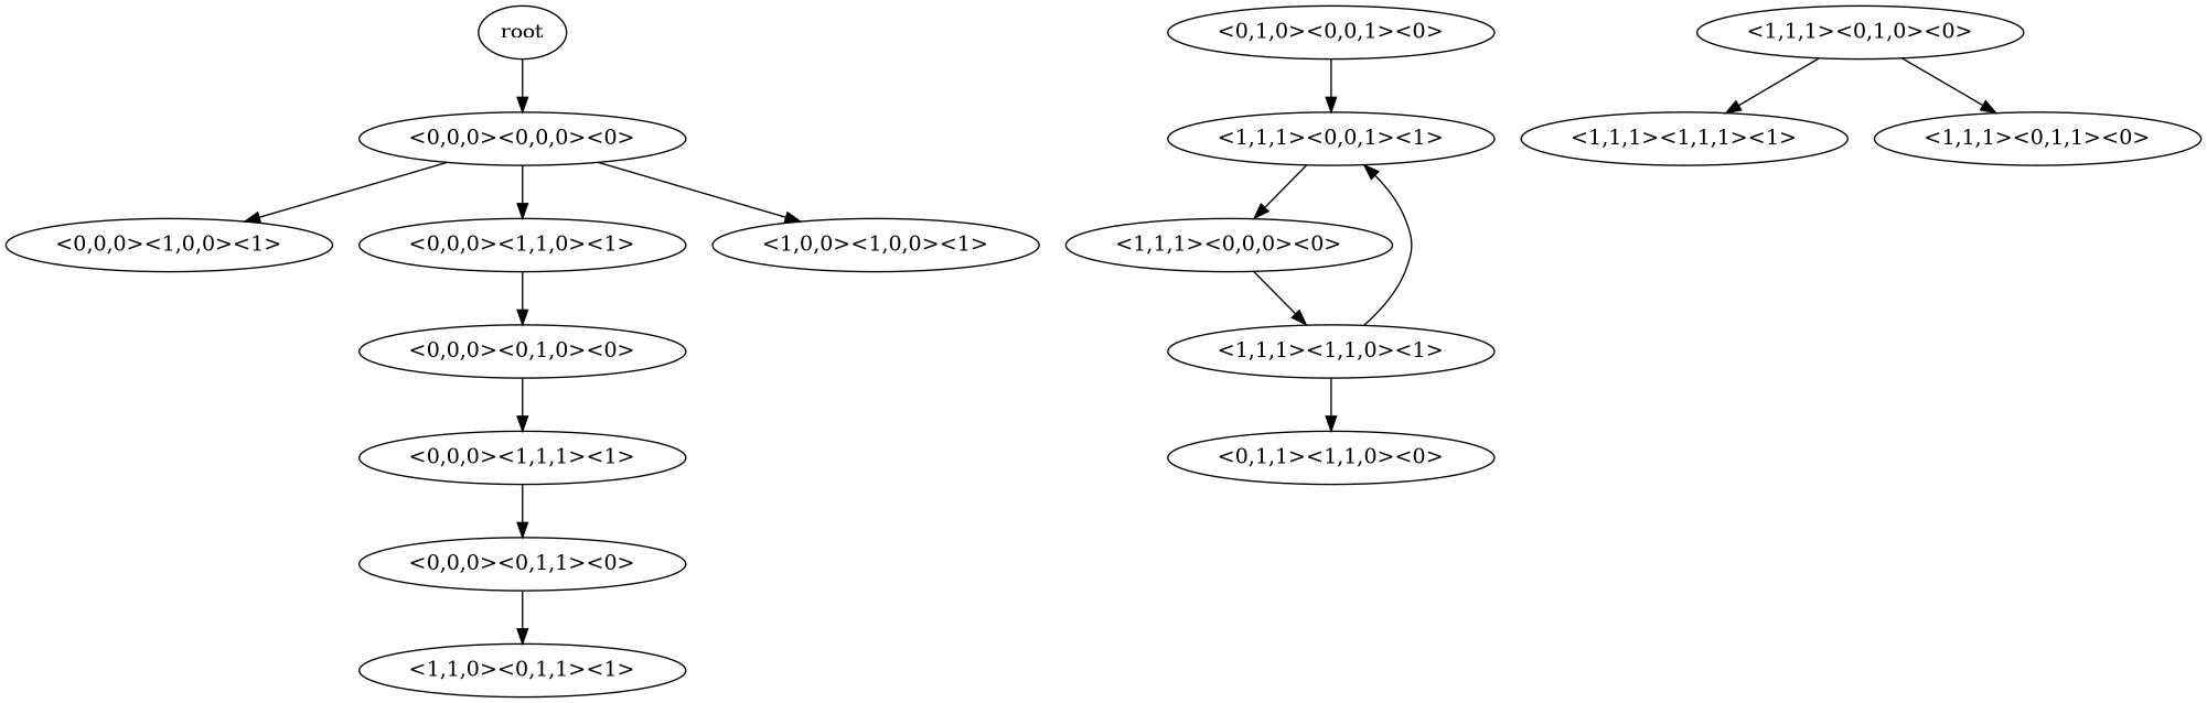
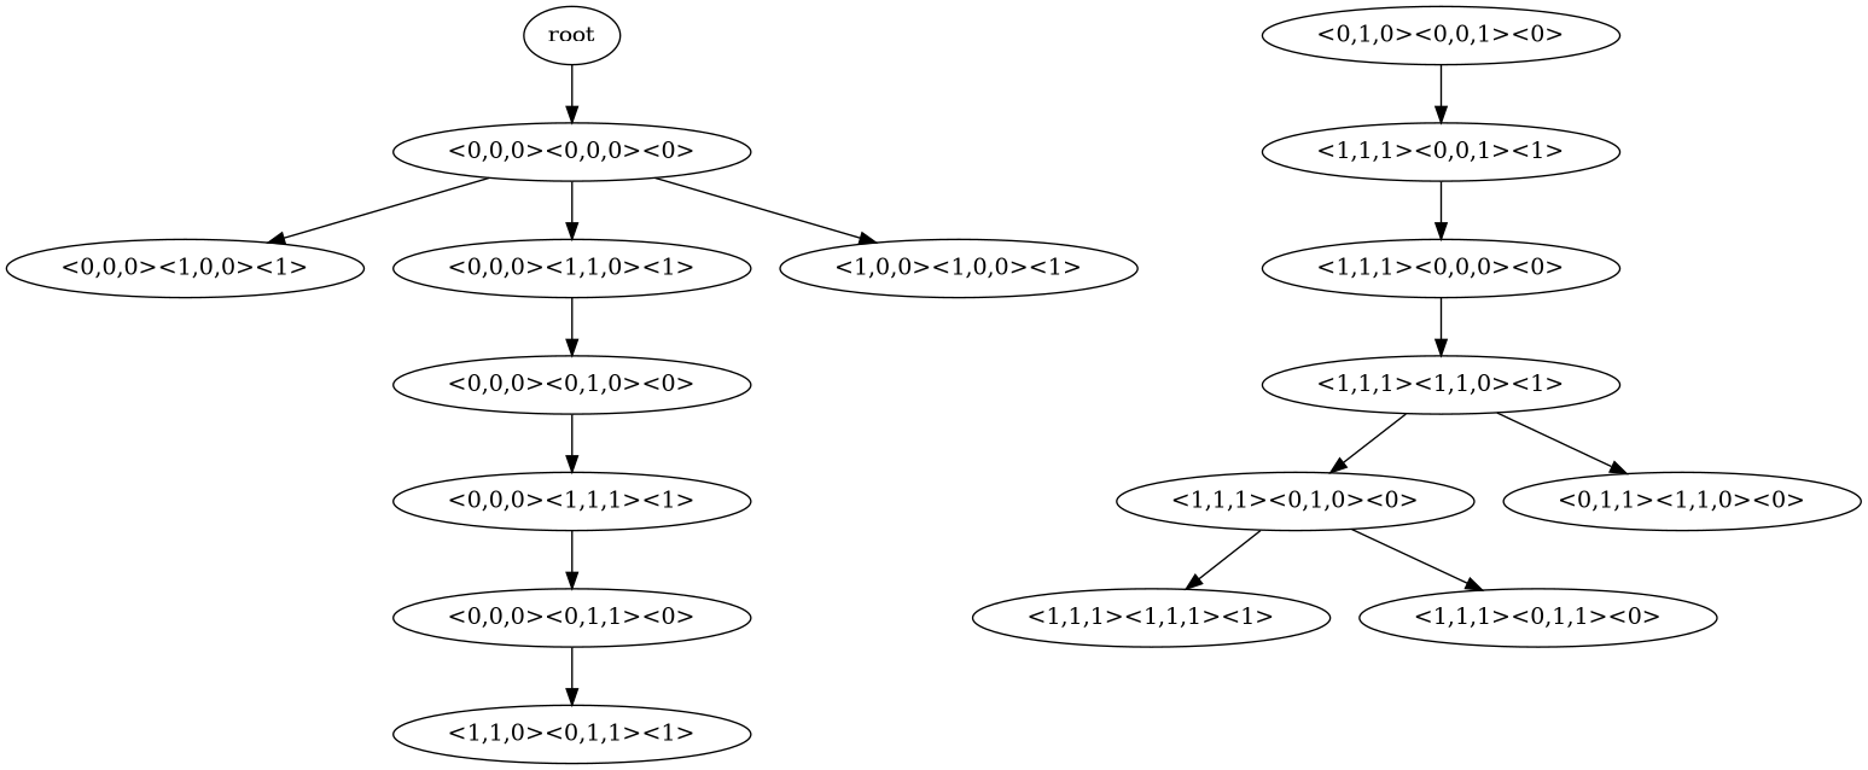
  digraph {
    root
    "<0,0,0><0,0,0><0>"
    "<0,0,0><1,0,0><1>"
    "<0,0,0><1,1,0><1>"
    "<1,0,0><1,0,0><1>"
    "<0,0,0><0,1,0><0>"
    "<0,0,0><1,1,1><1>"
    "<0,0,0><0,1,1><0>"
    "<1,1,0><0,1,1><1>"
    "<0,1,0><0,0,1><0>"
    "<1,1,1><0,0,1><1>"
    "<1,1,1><0,0,0><0>"
    "<1,1,1><1,1,0><1>"
    "<1,1,1><0,1,0><0>"
    "<0,1,1><1,1,0><0>"
    "<1,1,1><1,1,1><1>"
    "<1,1,1><0,1,1><0>"
    root -> "<0,0,0><0,0,0><0>"
    "<0,0,0><0,0,0><0>" -> "<0,0,0><1,0,0><1>"
    "<0,0,0><0,0,0><0>" -> "<0,0,0><1,1,0><1>"
    "<0,0,0><0,0,0><0>" -> "<1,0,0><1,0,0><1>"
    "<0,0,0><1,1,0><1>" -> "<0,0,0><0,1,0><0>"
    "<0,0,0><0,1,0><0>" -> "<0,0,0><1,1,1><1>"
    "<0,0,0><1,1,1><1>" -> "<0,0,0><0,1,1><0>"
    "<0,0,0><0,1,1><0>" -> "<1,1,0><0,1,1><1>"
    "<0,1,0><0,0,1><0>" -> "<1,1,1><0,0,1><1>"
    "<1,1,1><0,0,1><1>" -> "<1,1,1><0,0,0><0>"
    "<1,1,1><0,0,0><0>" -> "<1,1,1><1,1,0><1>"
-   "<1,1,1><1,1,0><1>" -> "<1,1,1><0,0,1><1>"
+   "<1,1,1><1,1,0><1>" -> "<1,1,1><0,1,0><0>"
    "<1,1,1><1,1,0><1>" -> "<0,1,1><1,1,0><0>"
    "<1,1,1><0,1,0><0>" -> "<1,1,1><1,1,1><1>"
    "<1,1,1><0,1,0><0>" -> "<1,1,1><0,1,1><0>"
  }
